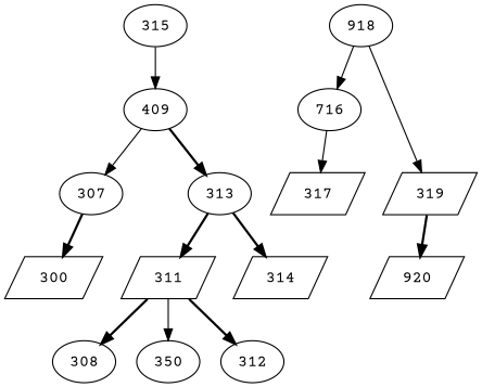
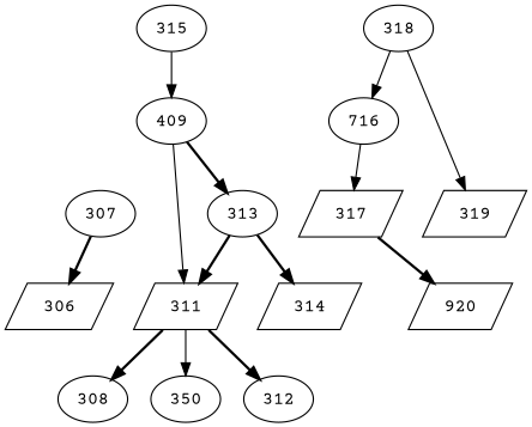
  digraph {
    concentrate=true
    fontname="Courier Prime"
    rankdir=UD
    node [fontname="Courier Prime" shape=ellipse]
    edge [fontname="Courier Prime" style=bold]
    n1 [label=315]
    n2 [label=409]
    n3 [label=307]
    n4 [label=313]
-   n5 [label=918]
+   n5 [label=318]
    n6 [label=716]
    n7 [label=319 shape=parallelogram]
-   n8 [label=300 shape=parallelogram]
+   n8 [label=306 shape=parallelogram]
    n9 [label=311 shape=parallelogram]
    n10 [label=314 shape=parallelogram]
    n11 [label=308]
    n12 [label=350]
    n13 [label=312]
    n14 [label=317 shape=parallelogram]
    n15 [label=920 shape=parallelogram]
    n1 -> n2 [style=solid]
-   n2 -> n3 [style=solid]
+   n2 -> n9 [style=solid]
    n2 -> n4
    n3 -> n8
    n4 -> n9
    n4 -> n10
    n5 -> n6 [style=solid]
    n5 -> n7 [style=solid]
    n6 -> n14 [style=solid]
-   n7 -> n15
+   n14 -> n15
    n9 -> n11
    n9 -> n12 [style=solid]
    n9 -> n13
  }
